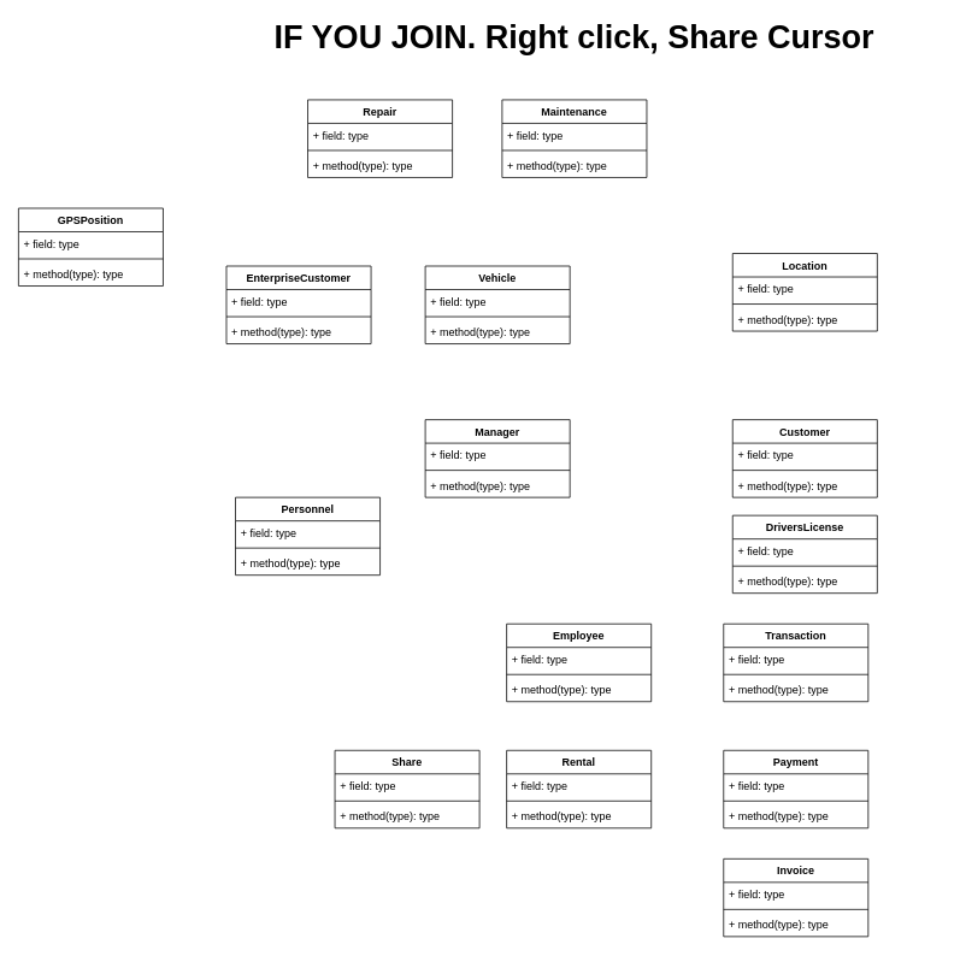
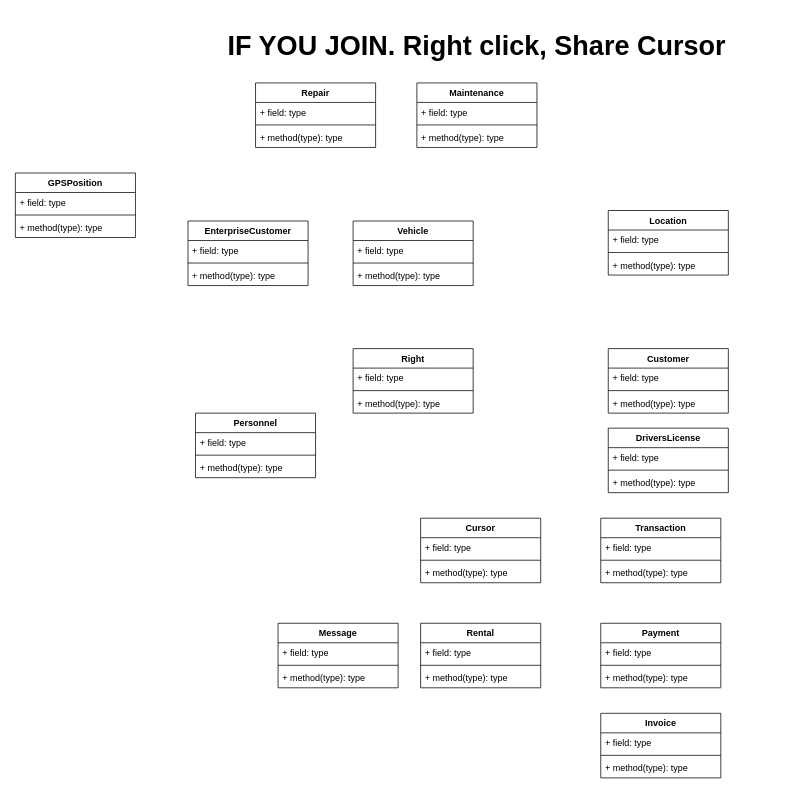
  <mxCell id="0" />
  <mxCell id="1" parent="0" />
  <mxCell id="2" value="Vehicle" style="swimlane;fontStyle=1;align=center;verticalAlign=top;childLayout=stackLayout;horizontal=1;startSize=26;horizontalStack=0;resizeParent=1;resizeParentMax=0;resizeLast=0;collapsible=1;marginBottom=0;" vertex="1" parent="1"><mxGeometry x="470" y="294" width="160" height="86" as="geometry" /></mxCell>
  <mxCell id="3" value="+ field: type" style="text;strokeColor=none;fillColor=none;align=left;verticalAlign=top;spacingLeft=4;spacingRight=4;overflow=hidden;rotatable=0;points=[[0,0.5],[1,0.5]];portConstraint=eastwest;" vertex="1" parent="2"><mxGeometry y="26" width="160" height="26" as="geometry" /></mxCell>
  <mxCell id="4" value="" style="line;strokeWidth=1;fillColor=none;align=left;verticalAlign=middle;spacingTop=-1;spacingLeft=3;spacingRight=3;rotatable=0;labelPosition=right;points=[];portConstraint=eastwest;" vertex="1" parent="2"><mxGeometry y="52" width="160" height="8" as="geometry" /></mxCell>
  <mxCell id="5" value="+ method(type): type" style="text;strokeColor=none;fillColor=none;align=left;verticalAlign=top;spacingLeft=4;spacingRight=4;overflow=hidden;rotatable=0;points=[[0,0.5],[1,0.5]];portConstraint=eastwest;" vertex="1" parent="2"><mxGeometry y="60" width="160" height="26" as="geometry" /></mxCell>
  <mxCell id="6" value="Location" style="swimlane;fontStyle=1;align=center;verticalAlign=top;childLayout=stackLayout;horizontal=1;startSize=26;horizontalStack=0;resizeParent=1;resizeParentMax=0;resizeLast=0;collapsible=1;marginBottom=0;" vertex="1" parent="1"><mxGeometry x="810" y="280" width="160" height="86" as="geometry" /></mxCell>
  <mxCell id="7" value="+ field: type" style="text;strokeColor=none;fillColor=none;align=left;verticalAlign=top;spacingLeft=4;spacingRight=4;overflow=hidden;rotatable=0;points=[[0,0.5],[1,0.5]];portConstraint=eastwest;" vertex="1" parent="6"><mxGeometry y="26" width="160" height="26" as="geometry" /></mxCell>
  <mxCell id="8" value="" style="line;strokeWidth=1;fillColor=none;align=left;verticalAlign=middle;spacingTop=-1;spacingLeft=3;spacingRight=3;rotatable=0;labelPosition=right;points=[];portConstraint=eastwest;" vertex="1" parent="6"><mxGeometry y="52" width="160" height="8" as="geometry" /></mxCell>
  <mxCell id="9" value="+ method(type): type" style="text;strokeColor=none;fillColor=none;align=left;verticalAlign=top;spacingLeft=4;spacingRight=4;overflow=hidden;rotatable=0;points=[[0,0.5],[1,0.5]];portConstraint=eastwest;" vertex="1" parent="6"><mxGeometry y="60" width="160" height="26" as="geometry" /></mxCell>
- <mxCell id="10" value="Manager" style="swimlane;fontStyle=1;align=center;verticalAlign=top;childLayout=stackLayout;horizontal=1;startSize=26;horizontalStack=0;resizeParent=1;resizeParentMax=0;resizeLast=0;collapsible=1;marginBottom=0;" vertex="1" parent="1"><mxGeometry x="470" y="464" width="160" height="86" as="geometry" /></mxCell>
+ <mxCell id="10" value="Right" style="swimlane;fontStyle=1;align=center;verticalAlign=top;childLayout=stackLayout;horizontal=1;startSize=26;horizontalStack=0;resizeParent=1;resizeParentMax=0;resizeLast=0;collapsible=1;marginBottom=0;" vertex="1" parent="1"><mxGeometry x="470" y="464" width="160" height="86" as="geometry" /></mxCell>
  <mxCell id="11" value="+ field: type" style="text;strokeColor=none;fillColor=none;align=left;verticalAlign=top;spacingLeft=4;spacingRight=4;overflow=hidden;rotatable=0;points=[[0,0.5],[1,0.5]];portConstraint=eastwest;" vertex="1" parent="10"><mxGeometry y="26" width="160" height="26" as="geometry" /></mxCell>
  <mxCell id="12" value="" style="line;strokeWidth=1;fillColor=none;align=left;verticalAlign=middle;spacingTop=-1;spacingLeft=3;spacingRight=3;rotatable=0;labelPosition=right;points=[];portConstraint=eastwest;" vertex="1" parent="10"><mxGeometry y="52" width="160" height="8" as="geometry" /></mxCell>
  <mxCell id="13" value="+ method(type): type" style="text;strokeColor=none;fillColor=none;align=left;verticalAlign=top;spacingLeft=4;spacingRight=4;overflow=hidden;rotatable=0;points=[[0,0.5],[1,0.5]];portConstraint=eastwest;" vertex="1" parent="10"><mxGeometry y="60" width="160" height="26" as="geometry" /></mxCell>
  <mxCell id="14" value="Personnel" style="swimlane;fontStyle=1;align=center;verticalAlign=top;childLayout=stackLayout;horizontal=1;startSize=26;horizontalStack=0;resizeParent=1;resizeParentMax=0;resizeLast=0;collapsible=1;marginBottom=0;" vertex="1" parent="1"><mxGeometry x="260" y="550" width="160" height="86" as="geometry" /></mxCell>
  <mxCell id="15" value="+ field: type" style="text;strokeColor=none;fillColor=none;align=left;verticalAlign=top;spacingLeft=4;spacingRight=4;overflow=hidden;rotatable=0;points=[[0,0.5],[1,0.5]];portConstraint=eastwest;" vertex="1" parent="14"><mxGeometry y="26" width="160" height="26" as="geometry" /></mxCell>
  <mxCell id="16" value="" style="line;strokeWidth=1;fillColor=none;align=left;verticalAlign=middle;spacingTop=-1;spacingLeft=3;spacingRight=3;rotatable=0;labelPosition=right;points=[];portConstraint=eastwest;" vertex="1" parent="14"><mxGeometry y="52" width="160" height="8" as="geometry" /></mxCell>
  <mxCell id="17" value="+ method(type): type" style="text;strokeColor=none;fillColor=none;align=left;verticalAlign=top;spacingLeft=4;spacingRight=4;overflow=hidden;rotatable=0;points=[[0,0.5],[1,0.5]];portConstraint=eastwest;" vertex="1" parent="14"><mxGeometry y="60" width="160" height="26" as="geometry" /></mxCell>
- <mxCell id="18" value="Employee" style="swimlane;fontStyle=1;align=center;verticalAlign=top;childLayout=stackLayout;horizontal=1;startSize=26;horizontalStack=0;resizeParent=1;resizeParentMax=0;resizeLast=0;collapsible=1;marginBottom=0;" vertex="1" parent="1"><mxGeometry x="560" y="690" width="160" height="86" as="geometry" /></mxCell>
+ <mxCell id="18" value="Cursor" style="swimlane;fontStyle=1;align=center;verticalAlign=top;childLayout=stackLayout;horizontal=1;startSize=26;horizontalStack=0;resizeParent=1;resizeParentMax=0;resizeLast=0;collapsible=1;marginBottom=0;" vertex="1" parent="1"><mxGeometry x="560" y="690" width="160" height="86" as="geometry" /></mxCell>
  <mxCell id="19" value="+ field: type" style="text;strokeColor=none;fillColor=none;align=left;verticalAlign=top;spacingLeft=4;spacingRight=4;overflow=hidden;rotatable=0;points=[[0,0.5],[1,0.5]];portConstraint=eastwest;" vertex="1" parent="18"><mxGeometry y="26" width="160" height="26" as="geometry" /></mxCell>
  <mxCell id="20" value="" style="line;strokeWidth=1;fillColor=none;align=left;verticalAlign=middle;spacingTop=-1;spacingLeft=3;spacingRight=3;rotatable=0;labelPosition=right;points=[];portConstraint=eastwest;" vertex="1" parent="18"><mxGeometry y="52" width="160" height="8" as="geometry" /></mxCell>
  <mxCell id="21" value="+ method(type): type" style="text;strokeColor=none;fillColor=none;align=left;verticalAlign=top;spacingLeft=4;spacingRight=4;overflow=hidden;rotatable=0;points=[[0,0.5],[1,0.5]];portConstraint=eastwest;" vertex="1" parent="18"><mxGeometry y="60" width="160" height="26" as="geometry" /></mxCell>
  <mxCell id="22" value="Customer" style="swimlane;fontStyle=1;align=center;verticalAlign=top;childLayout=stackLayout;horizontal=1;startSize=26;horizontalStack=0;resizeParent=1;resizeParentMax=0;resizeLast=0;collapsible=1;marginBottom=0;" vertex="1" parent="1"><mxGeometry x="810" y="464" width="160" height="86" as="geometry" /></mxCell>
  <mxCell id="23" value="+ field: type" style="text;strokeColor=none;fillColor=none;align=left;verticalAlign=top;spacingLeft=4;spacingRight=4;overflow=hidden;rotatable=0;points=[[0,0.5],[1,0.5]];portConstraint=eastwest;" vertex="1" parent="22"><mxGeometry y="26" width="160" height="26" as="geometry" /></mxCell>
  <mxCell id="24" value="" style="line;strokeWidth=1;fillColor=none;align=left;verticalAlign=middle;spacingTop=-1;spacingLeft=3;spacingRight=3;rotatable=0;labelPosition=right;points=[];portConstraint=eastwest;" vertex="1" parent="22"><mxGeometry y="52" width="160" height="8" as="geometry" /></mxCell>
  <mxCell id="25" value="+ method(type): type" style="text;strokeColor=none;fillColor=none;align=left;verticalAlign=top;spacingLeft=4;spacingRight=4;overflow=hidden;rotatable=0;points=[[0,0.5],[1,0.5]];portConstraint=eastwest;" vertex="1" parent="22"><mxGeometry y="60" width="160" height="26" as="geometry" /></mxCell>
  <mxCell id="26" value="Transaction" style="swimlane;fontStyle=1;align=center;verticalAlign=top;childLayout=stackLayout;horizontal=1;startSize=26;horizontalStack=0;resizeParent=1;resizeParentMax=0;resizeLast=0;collapsible=1;marginBottom=0;" vertex="1" parent="1"><mxGeometry x="800" y="690" width="160" height="86" as="geometry" /></mxCell>
  <mxCell id="27" value="+ field: type" style="text;strokeColor=none;fillColor=none;align=left;verticalAlign=top;spacingLeft=4;spacingRight=4;overflow=hidden;rotatable=0;points=[[0,0.5],[1,0.5]];portConstraint=eastwest;" vertex="1" parent="26"><mxGeometry y="26" width="160" height="26" as="geometry" /></mxCell>
  <mxCell id="28" value="" style="line;strokeWidth=1;fillColor=none;align=left;verticalAlign=middle;spacingTop=-1;spacingLeft=3;spacingRight=3;rotatable=0;labelPosition=right;points=[];portConstraint=eastwest;" vertex="1" parent="26"><mxGeometry y="52" width="160" height="8" as="geometry" /></mxCell>
  <mxCell id="29" value="+ method(type): type" style="text;strokeColor=none;fillColor=none;align=left;verticalAlign=top;spacingLeft=4;spacingRight=4;overflow=hidden;rotatable=0;points=[[0,0.5],[1,0.5]];portConstraint=eastwest;" vertex="1" parent="26"><mxGeometry y="60" width="160" height="26" as="geometry" /></mxCell>
  <mxCell id="30" value="Payment" style="swimlane;fontStyle=1;align=center;verticalAlign=top;childLayout=stackLayout;horizontal=1;startSize=26;horizontalStack=0;resizeParent=1;resizeParentMax=0;resizeLast=0;collapsible=1;marginBottom=0;" vertex="1" parent="1"><mxGeometry x="800" y="830" width="160" height="86" as="geometry" /></mxCell>
  <mxCell id="31" value="+ field: type" style="text;strokeColor=none;fillColor=none;align=left;verticalAlign=top;spacingLeft=4;spacingRight=4;overflow=hidden;rotatable=0;points=[[0,0.5],[1,0.5]];portConstraint=eastwest;" vertex="1" parent="30"><mxGeometry y="26" width="160" height="26" as="geometry" /></mxCell>
  <mxCell id="32" value="" style="line;strokeWidth=1;fillColor=none;align=left;verticalAlign=middle;spacingTop=-1;spacingLeft=3;spacingRight=3;rotatable=0;labelPosition=right;points=[];portConstraint=eastwest;" vertex="1" parent="30"><mxGeometry y="52" width="160" height="8" as="geometry" /></mxCell>
  <mxCell id="33" value="+ method(type): type" style="text;strokeColor=none;fillColor=none;align=left;verticalAlign=top;spacingLeft=4;spacingRight=4;overflow=hidden;rotatable=0;points=[[0,0.5],[1,0.5]];portConstraint=eastwest;" vertex="1" parent="30"><mxGeometry y="60" width="160" height="26" as="geometry" /></mxCell>
  <mxCell id="34" value="Rental" style="swimlane;fontStyle=1;align=center;verticalAlign=top;childLayout=stackLayout;horizontal=1;startSize=26;horizontalStack=0;resizeParent=1;resizeParentMax=0;resizeLast=0;collapsible=1;marginBottom=0;" vertex="1" parent="1"><mxGeometry x="560" y="830" width="160" height="86" as="geometry" /></mxCell>
  <mxCell id="35" value="+ field: type" style="text;strokeColor=none;fillColor=none;align=left;verticalAlign=top;spacingLeft=4;spacingRight=4;overflow=hidden;rotatable=0;points=[[0,0.5],[1,0.5]];portConstraint=eastwest;" vertex="1" parent="34"><mxGeometry y="26" width="160" height="26" as="geometry" /></mxCell>
  <mxCell id="36" value="" style="line;strokeWidth=1;fillColor=none;align=left;verticalAlign=middle;spacingTop=-1;spacingLeft=3;spacingRight=3;rotatable=0;labelPosition=right;points=[];portConstraint=eastwest;" vertex="1" parent="34"><mxGeometry y="52" width="160" height="8" as="geometry" /></mxCell>
  <mxCell id="37" value="+ method(type): type" style="text;strokeColor=none;fillColor=none;align=left;verticalAlign=top;spacingLeft=4;spacingRight=4;overflow=hidden;rotatable=0;points=[[0,0.5],[1,0.5]];portConstraint=eastwest;" vertex="1" parent="34"><mxGeometry y="60" width="160" height="26" as="geometry" /></mxCell>
  <mxCell id="38" value="Invoice" style="swimlane;fontStyle=1;align=center;verticalAlign=top;childLayout=stackLayout;horizontal=1;startSize=26;horizontalStack=0;resizeParent=1;resizeParentMax=0;resizeLast=0;collapsible=1;marginBottom=0;" vertex="1" parent="1"><mxGeometry x="800" y="950" width="160" height="86" as="geometry" /></mxCell>
  <mxCell id="39" value="+ field: type" style="text;strokeColor=none;fillColor=none;align=left;verticalAlign=top;spacingLeft=4;spacingRight=4;overflow=hidden;rotatable=0;points=[[0,0.5],[1,0.5]];portConstraint=eastwest;" vertex="1" parent="38"><mxGeometry y="26" width="160" height="26" as="geometry" /></mxCell>
  <mxCell id="40" value="" style="line;strokeWidth=1;fillColor=none;align=left;verticalAlign=middle;spacingTop=-1;spacingLeft=3;spacingRight=3;rotatable=0;labelPosition=right;points=[];portConstraint=eastwest;" vertex="1" parent="38"><mxGeometry y="52" width="160" height="8" as="geometry" /></mxCell>
  <mxCell id="41" value="+ method(type): type" style="text;strokeColor=none;fillColor=none;align=left;verticalAlign=top;spacingLeft=4;spacingRight=4;overflow=hidden;rotatable=0;points=[[0,0.5],[1,0.5]];portConstraint=eastwest;" vertex="1" parent="38"><mxGeometry y="60" width="160" height="26" as="geometry" /></mxCell>
- <mxCell id="42" value="Share" style="swimlane;fontStyle=1;align=center;verticalAlign=top;childLayout=stackLayout;horizontal=1;startSize=26;horizontalStack=0;resizeParent=1;resizeParentMax=0;resizeLast=0;collapsible=1;marginBottom=0;" vertex="1" parent="1"><mxGeometry x="370" y="830" width="160" height="86" as="geometry" /></mxCell>
+ <mxCell id="42" value="Message" style="swimlane;fontStyle=1;align=center;verticalAlign=top;childLayout=stackLayout;horizontal=1;startSize=26;horizontalStack=0;resizeParent=1;resizeParentMax=0;resizeLast=0;collapsible=1;marginBottom=0;" vertex="1" parent="1"><mxGeometry x="370" y="830" width="160" height="86" as="geometry" /></mxCell>
  <mxCell id="43" value="+ field: type" style="text;strokeColor=none;fillColor=none;align=left;verticalAlign=top;spacingLeft=4;spacingRight=4;overflow=hidden;rotatable=0;points=[[0,0.5],[1,0.5]];portConstraint=eastwest;" vertex="1" parent="42"><mxGeometry y="26" width="160" height="26" as="geometry" /></mxCell>
  <mxCell id="44" value="" style="line;strokeWidth=1;fillColor=none;align=left;verticalAlign=middle;spacingTop=-1;spacingLeft=3;spacingRight=3;rotatable=0;labelPosition=right;points=[];portConstraint=eastwest;" vertex="1" parent="42"><mxGeometry y="52" width="160" height="8" as="geometry" /></mxCell>
  <mxCell id="45" value="+ method(type): type" style="text;strokeColor=none;fillColor=none;align=left;verticalAlign=top;spacingLeft=4;spacingRight=4;overflow=hidden;rotatable=0;points=[[0,0.5],[1,0.5]];portConstraint=eastwest;" vertex="1" parent="42"><mxGeometry y="60" width="160" height="26" as="geometry" /></mxCell>
  <mxCell id="46" value="DriversLicense" style="swimlane;fontStyle=1;align=center;verticalAlign=top;childLayout=stackLayout;horizontal=1;startSize=26;horizontalStack=0;resizeParent=1;resizeParentMax=0;resizeLast=0;collapsible=1;marginBottom=0;" vertex="1" parent="1"><mxGeometry x="810" y="570" width="160" height="86" as="geometry" /></mxCell>
  <mxCell id="47" value="+ field: type" style="text;strokeColor=none;fillColor=none;align=left;verticalAlign=top;spacingLeft=4;spacingRight=4;overflow=hidden;rotatable=0;points=[[0,0.5],[1,0.5]];portConstraint=eastwest;" vertex="1" parent="46"><mxGeometry y="26" width="160" height="26" as="geometry" /></mxCell>
  <mxCell id="48" value="" style="line;strokeWidth=1;fillColor=none;align=left;verticalAlign=middle;spacingTop=-1;spacingLeft=3;spacingRight=3;rotatable=0;labelPosition=right;points=[];portConstraint=eastwest;" vertex="1" parent="46"><mxGeometry y="52" width="160" height="8" as="geometry" /></mxCell>
  <mxCell id="49" value="+ method(type): type" style="text;strokeColor=none;fillColor=none;align=left;verticalAlign=top;spacingLeft=4;spacingRight=4;overflow=hidden;rotatable=0;points=[[0,0.5],[1,0.5]];portConstraint=eastwest;" vertex="1" parent="46"><mxGeometry y="60" width="160" height="26" as="geometry" /></mxCell>
  <mxCell id="50" value="Repair" style="swimlane;fontStyle=1;align=center;verticalAlign=top;childLayout=stackLayout;horizontal=1;startSize=26;horizontalStack=0;resizeParent=1;resizeParentMax=0;resizeLast=0;collapsible=1;marginBottom=0;" vertex="1" parent="1"><mxGeometry x="340" y="110" width="160" height="86" as="geometry" /></mxCell>
  <mxCell id="51" value="+ field: type" style="text;strokeColor=none;fillColor=none;align=left;verticalAlign=top;spacingLeft=4;spacingRight=4;overflow=hidden;rotatable=0;points=[[0,0.5],[1,0.5]];portConstraint=eastwest;" vertex="1" parent="50"><mxGeometry y="26" width="160" height="26" as="geometry" /></mxCell>
  <mxCell id="52" value="" style="line;strokeWidth=1;fillColor=none;align=left;verticalAlign=middle;spacingTop=-1;spacingLeft=3;spacingRight=3;rotatable=0;labelPosition=right;points=[];portConstraint=eastwest;" vertex="1" parent="50"><mxGeometry y="52" width="160" height="8" as="geometry" /></mxCell>
  <mxCell id="53" value="+ method(type): type" style="text;strokeColor=none;fillColor=none;align=left;verticalAlign=top;spacingLeft=4;spacingRight=4;overflow=hidden;rotatable=0;points=[[0,0.5],[1,0.5]];portConstraint=eastwest;" vertex="1" parent="50"><mxGeometry y="60" width="160" height="26" as="geometry" /></mxCell>
- <mxCell id="54" value="&lt;b&gt;&lt;font style=&quot;font-size: 36px&quot;&gt;IF YOU JOIN. Right click, Share Cursor&lt;/font&gt;&lt;/b&gt;" style="text;html=1;strokeColor=none;fillColor=none;align=center;verticalAlign=middle;whiteSpace=wrap;rounded=0;" vertex="1" parent="1"><mxGeometry x="230" y="20" width="810" height="40" as="geometry" /></mxCell>
+ <mxCell id="54" value="&lt;b&gt;&lt;font style=&quot;font-size: 36px&quot;&gt;IF YOU JOIN. Right click, Share Cursor&lt;/font&gt;&lt;/b&gt;" style="text;html=1;strokeColor=none;fillColor=none;align=center;verticalAlign=middle;whiteSpace=wrap;rounded=0;" vertex="1" parent="1"><mxGeometry x="230" y="40" width="810" height="40" as="geometry" /></mxCell>
  <mxCell id="55" value="EnterpriseCustomer" style="swimlane;fontStyle=1;align=center;verticalAlign=top;childLayout=stackLayout;horizontal=1;startSize=26;horizontalStack=0;resizeParent=1;resizeParentMax=0;resizeLast=0;collapsible=1;marginBottom=0;" vertex="1" parent="1"><mxGeometry x="250" y="294" width="160" height="86" as="geometry" /></mxCell>
  <mxCell id="56" value="+ field: type" style="text;strokeColor=none;fillColor=none;align=left;verticalAlign=top;spacingLeft=4;spacingRight=4;overflow=hidden;rotatable=0;points=[[0,0.5],[1,0.5]];portConstraint=eastwest;" vertex="1" parent="55"><mxGeometry y="26" width="160" height="26" as="geometry" /></mxCell>
  <mxCell id="57" value="" style="line;strokeWidth=1;fillColor=none;align=left;verticalAlign=middle;spacingTop=-1;spacingLeft=3;spacingRight=3;rotatable=0;labelPosition=right;points=[];portConstraint=eastwest;" vertex="1" parent="55"><mxGeometry y="52" width="160" height="8" as="geometry" /></mxCell>
  <mxCell id="58" value="+ method(type): type" style="text;strokeColor=none;fillColor=none;align=left;verticalAlign=top;spacingLeft=4;spacingRight=4;overflow=hidden;rotatable=0;points=[[0,0.5],[1,0.5]];portConstraint=eastwest;" vertex="1" parent="55"><mxGeometry y="60" width="160" height="26" as="geometry" /></mxCell>
  <mxCell id="59" value="GPSPosition" style="swimlane;fontStyle=1;align=center;verticalAlign=top;childLayout=stackLayout;horizontal=1;startSize=26;horizontalStack=0;resizeParent=1;resizeParentMax=0;resizeLast=0;collapsible=1;marginBottom=0;" vertex="1" parent="1"><mxGeometry x="20" y="230" width="160" height="86" as="geometry" /></mxCell>
  <mxCell id="60" value="+ field: type" style="text;strokeColor=none;fillColor=none;align=left;verticalAlign=top;spacingLeft=4;spacingRight=4;overflow=hidden;rotatable=0;points=[[0,0.5],[1,0.5]];portConstraint=eastwest;" vertex="1" parent="59"><mxGeometry y="26" width="160" height="26" as="geometry" /></mxCell>
  <mxCell id="61" value="" style="line;strokeWidth=1;fillColor=none;align=left;verticalAlign=middle;spacingTop=-1;spacingLeft=3;spacingRight=3;rotatable=0;labelPosition=right;points=[];portConstraint=eastwest;" vertex="1" parent="59"><mxGeometry y="52" width="160" height="8" as="geometry" /></mxCell>
  <mxCell id="62" value="+ method(type): type" style="text;strokeColor=none;fillColor=none;align=left;verticalAlign=top;spacingLeft=4;spacingRight=4;overflow=hidden;rotatable=0;points=[[0,0.5],[1,0.5]];portConstraint=eastwest;" vertex="1" parent="59"><mxGeometry y="60" width="160" height="26" as="geometry" /></mxCell>
  <mxCell id="63" value="Maintenance" style="swimlane;fontStyle=1;align=center;verticalAlign=top;childLayout=stackLayout;horizontal=1;startSize=26;horizontalStack=0;resizeParent=1;resizeParentMax=0;resizeLast=0;collapsible=1;marginBottom=0;" vertex="1" parent="1"><mxGeometry x="555" y="110" width="160" height="86" as="geometry" /></mxCell>
  <mxCell id="64" value="+ field: type" style="text;strokeColor=none;fillColor=none;align=left;verticalAlign=top;spacingLeft=4;spacingRight=4;overflow=hidden;rotatable=0;points=[[0,0.5],[1,0.5]];portConstraint=eastwest;" vertex="1" parent="63"><mxGeometry y="26" width="160" height="26" as="geometry" /></mxCell>
  <mxCell id="65" value="" style="line;strokeWidth=1;fillColor=none;align=left;verticalAlign=middle;spacingTop=-1;spacingLeft=3;spacingRight=3;rotatable=0;labelPosition=right;points=[];portConstraint=eastwest;" vertex="1" parent="63"><mxGeometry y="52" width="160" height="8" as="geometry" /></mxCell>
  <mxCell id="66" value="+ method(type): type" style="text;strokeColor=none;fillColor=none;align=left;verticalAlign=top;spacingLeft=4;spacingRight=4;overflow=hidden;rotatable=0;points=[[0,0.5],[1,0.5]];portConstraint=eastwest;" vertex="1" parent="63"><mxGeometry y="60" width="160" height="26" as="geometry" /></mxCell>
